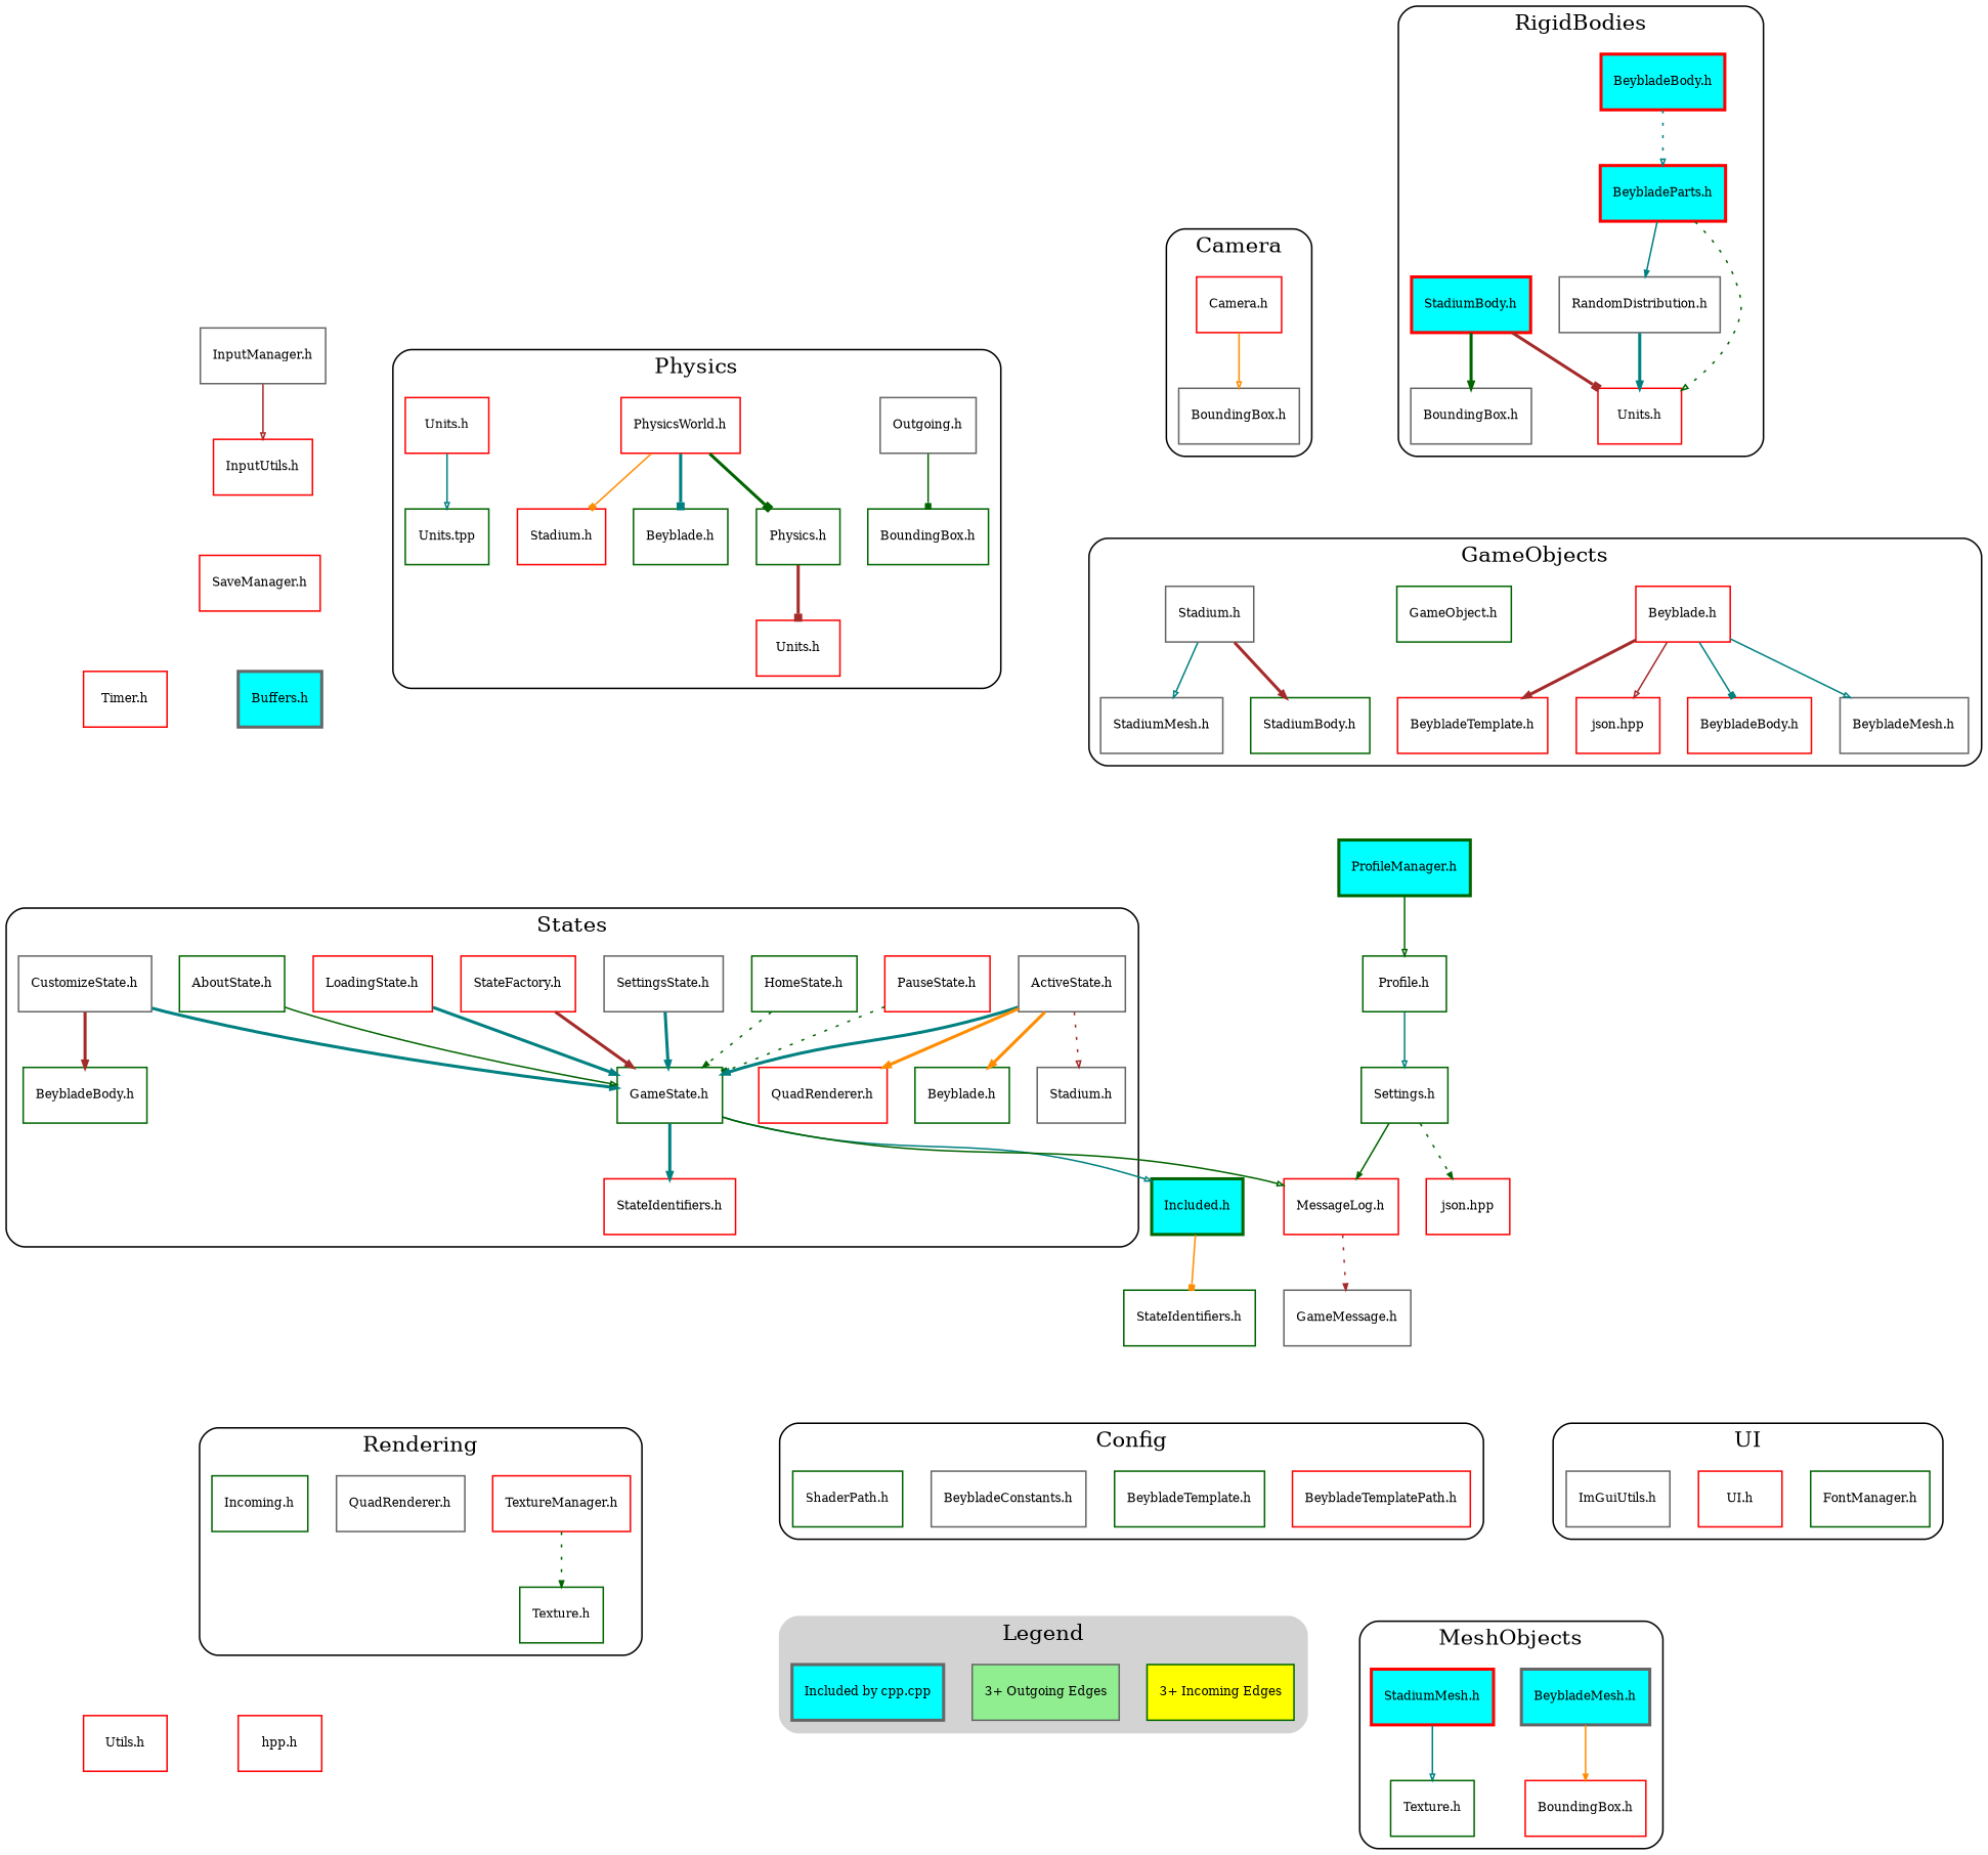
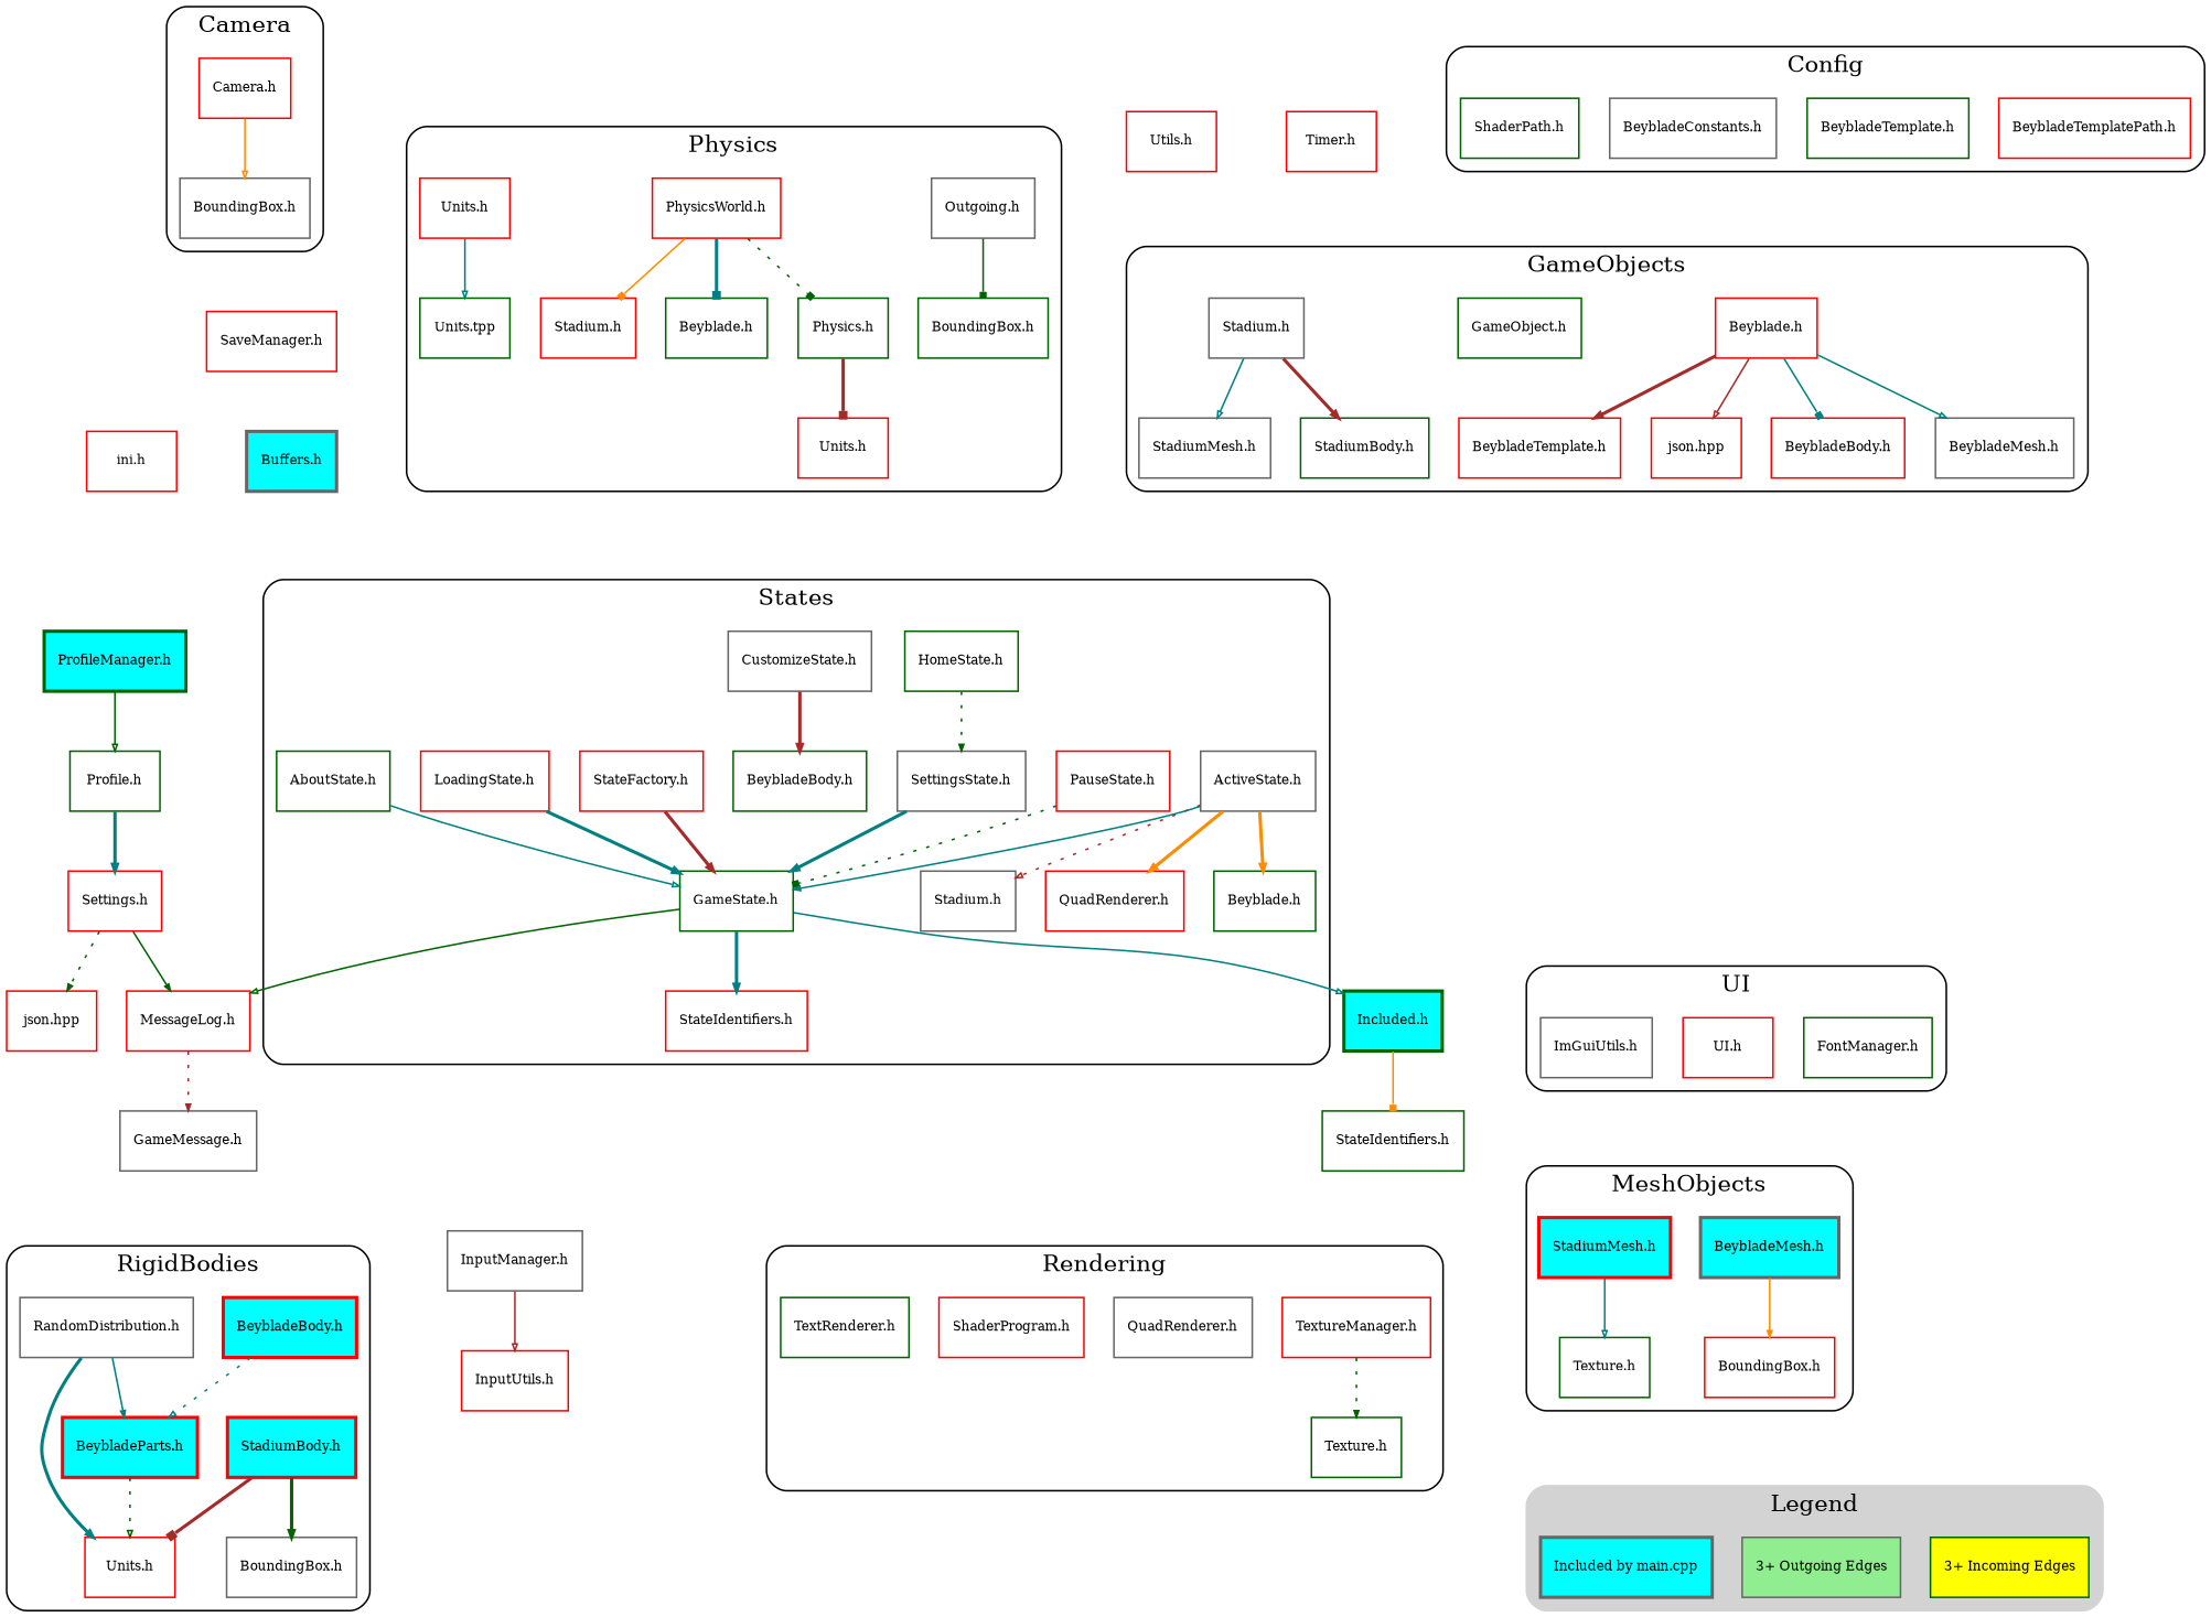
  strict digraph {
    pack=true
    packmode=clust
    rankdir=TB
    splines=true
    node [color=red fontsize=8 shape=rect]
    edge [arrowhead=onormal arrowsize=0.4 color=teal style=solid]
    n1 [label="Camera.h"]
    n2 [color=gray40 label="BoundingBox.h"]
    n3 [label="BeybladeTemplatePath.h"]
    n4 [color=darkgreen label="BeybladeTemplate.h"]
    n5 [color=gray40 label="BeybladeConstants.h"]
    n6 [color=darkgreen label="ShaderPath.h"]
    n7 [label="Beyblade.h"]
    n8 [label="BeybladeTemplate.h"]
    n9 [label="json.hpp"]
    n10 [label="BeybladeBody.h"]
    n11 [color=gray40 label="BeybladeMesh.h"]
    n12 [color=darkgreen label="GameObject.h"]
    n13 [color=gray40 label="Stadium.h"]
    n14 [color=gray40 label="StadiumMesh.h"]
    n15 [color=darkgreen label="StadiumBody.h"]
    n16 [color=gray40 fillcolor=cyan label="BeybladeMesh.h" style="bold, filled"]
    n17 [label="BoundingBox.h"]
    n18 [fillcolor=cyan label="StadiumMesh.h" style="bold, filled"]
    n19 [color=darkgreen label="Texture.h"]
    n20 [color=gray40 label="Outgoing.h"]
    n21 [color=darkgreen label="BoundingBox.h"]
    n22 [label="PhysicsWorld.h"]
    n23 [label="Stadium.h"]
    n24 [color=darkgreen label="Beyblade.h"]
    n25 [color=darkgreen label="Physics.h"]
    n26 [label="Units.h"]
    n27 [color=darkgreen label="Units.tpp"]
    n28 [label="Units.h"]
    n29 [label="TextureManager.h"]
    n30 [color=darkgreen label="Texture.h"]
    n31 [color=gray40 label="QuadRenderer.h"]
-   n33 [color=darkgreen label="Incoming.h"]
+   n32 [label="ShaderProgram.h"]
+   n33 [color=darkgreen label="TextRenderer.h"]
    n34 [fillcolor=cyan label="BeybladeBody.h" style="bold, filled"]
    n35 [fillcolor=cyan label="BeybladeParts.h" style="bold, filled"]
    n36 [fillcolor=cyan label="StadiumBody.h" style="bold, filled"]
    n37 [label="Units.h"]
    n38 [color=gray40 label="BoundingBox.h"]
    n39 [color=gray40 label="RandomDistribution.h"]
    n40 [label="PauseState.h"]
    n41 [color=darkgreen label="GameState.h"]
    n42 [color=darkgreen label="HomeState.h"]
    n43 [color=gray40 label="SettingsState.h"]
    n44 [color=gray40 label="ActiveState.h"]
    n45 [color=darkgreen label="Beyblade.h"]
    n46 [color=gray40 label="Stadium.h"]
    n47 [label="QuadRenderer.h"]
    n48 [color=gray40 label="CustomizeState.h"]
    n49 [color=darkgreen label="BeybladeBody.h"]
    n50 [label="StateFactory.h"]
    n51 [label="LoadingState.h"]
    n52 [color=darkgreen label="AboutState.h"]
    n53 [label="StateIdentifiers.h"]
    n54 [color=darkgreen label="FontManager.h"]
    n55 [label="UI.h"]
    n56 [color=gray40 label="ImGuiUtils.h"]
    n57 [color=darkgreen fillcolor=yellow label="3+ Incoming Edges" style=filled]
    n58 [color=gray40 fillcolor=lightgreen label="3+ Outgoing Edges" style=filled]
-   n59 [color=gray40 fillcolor=cyan label="Included by cpp.cpp" style="bold,filled"]
+   n59 [color=gray40 fillcolor=cyan label="Included by main.cpp" style="bold,filled"]
    n60 [color=darkgreen fillcolor=cyan label="Included.h" style="bold, filled"]
    n61 [label="MessageLog.h"]
    n62 [color=darkgreen label="StateIdentifiers.h"]
    n63 [color=gray40 label="GameMessage.h"]
    n64 [color=gray40 label="InputManager.h"]
    n65 [label="InputUtils.h"]
    n66 [color=gray40 fillcolor=cyan label="Buffers.h" style="bold, filled"]
    n67 [label="Timer.h"]
    n68 [label="Utils.h"]
    n69 [color=darkgreen fillcolor=cyan label="ProfileManager.h" style="bold, filled"]
    n70 [color=darkgreen label="Profile.h"]
-   n71 [color=darkgreen label="Settings.h"]
+   n71 [label="Settings.h"]
    n72 [label="json.hpp"]
-   n73 [label="hpp.h"]
+   n73 [label="ini.h"]
    n74 [label="SaveManager.h"]
    subgraph cluster_1 {
      label=Camera
      style=rounded
      n1
      n2
    }
    subgraph cluster_2 {
      label=Config
      style=rounded
      n3
      n4
      n5
      n6
    }
    subgraph cluster_3 {
      label=GameObjects
      style=rounded
      n7
      n8
      n9
      n10
      n11
      n12
      n13
      n14
      n15
    }
    subgraph cluster_4 {
      label=MeshObjects
      style=rounded
      n16
      n17
      n18
      n19
    }
    subgraph cluster_5 {
      label=Physics
      style=rounded
      n20
      n21
      n22
      n23
      n24
      n25
      n26
      n27
      n28
    }
    subgraph cluster_6 {
      label=Rendering
      style=rounded
      n29
      n30
      n31
+     n32
      n33
    }
    subgraph cluster_7 {
      label=RigidBodies
      style=rounded
      n34
      n35
      n36
      n37
      n38
      n39
    }
    subgraph cluster_8 {
      label=States
      style=rounded
      n40
      n41
      n42
      n43
      n44
      n45
      n46
      n47
      n48
      n49
      n50
      n51
      n52
      n53
    }
    subgraph cluster_9 {
      label=UI
      style=rounded
      n54
      n55
      n56
    }
    subgraph cluster_10 {
      color=lightgrey
      label=Legend
      rank=source
      style="filled, rounded"
      n57
      n58
      n59
    }
    n1 -> n2 [color=darkorange]
    n7 -> n8 [color=brown style=bold]
    n7 -> n9 [color=brown]
    n7 -> n10 [arrowhead=box]
    n7 -> n11
    n13 -> n14
    n13 -> n15 [arrowhead=normal color=brown style=bold]
    n16 -> n17 [arrowhead=normal color=darkorange]
    n18 -> n19
    n20 -> n21 [arrowhead=box color=darkgreen]
    n22 -> n23 [arrowhead=box color=darkorange]
    n22 -> n24 [arrowhead=box style=bold]
-   n22 -> n25 [arrowhead=box color=darkgreen style=bold]
+   n22 -> n25 [arrowhead=box color=darkgreen style=dotted]
    n25 -> n28 [arrowhead=box color=brown style=bold]
    n26 -> n27
    n29 -> n30 [arrowhead=normal color=darkgreen style=dotted]
    n34 -> n35 [style=dotted]
    n35 -> n37 [color=darkgreen style=dotted]
-   n35 -> n39 [arrowhead=normal]
+   n39 -> n35 [arrowhead=normal]
    n36 -> n37 [arrowhead=box color=brown style=bold]
    n36 -> n38 [color=darkgreen style=bold]
    n39 -> n37 [style=bold]
    n40 -> n41 [arrowhead=box color=darkgreen style=dotted]
    n41 -> n53 [style=bold]
    n41 -> n60
    n41 -> n61 [color=darkgreen]
-   n42 -> n41 [arrowhead=normal color=darkgreen style=dotted]
+   n42 -> n43 [arrowhead=normal color=darkgreen style=dotted]
    n43 -> n41 [style=bold]
-   n44 -> n41 [arrowhead=normal style=bold]
+   n44 -> n41 [arrowhead=normal]
    n44 -> n45 [arrowhead=normal color=darkorange style=bold]
    n44 -> n46 [color=brown style=dotted]
    n44 -> n47 [arrowhead=normal color=darkorange style=bold]
-   n48 -> n41 [arrowhead=normal style=bold]
    n48 -> n49 [color=brown style=bold]
    n50 -> n41 [color=brown style=bold]
    n51 -> n41 [arrowhead=normal style=bold]
-   n52 -> n41 [color=darkgreen]
+   n52 -> n41
    n60 -> n62 [arrowhead=box color=darkorange]
    n61 -> n63 [arrowhead=normal color=brown style=dotted]
    n64 -> n65 [color=brown]
    n69 -> n70 [color=darkgreen]
-   n70 -> n71
+   n70 -> n71 [style=bold]
    n71 -> n61 [arrowhead=normal color=darkgreen]
    n71 -> n72 [arrowhead=normal color=darkgreen style=dotted]
  }
